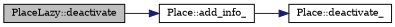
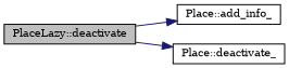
  digraph {
    fontname="DejaVu Serif"
    rankdir=LR
    node [color=black fillcolor=white fontname="DejaVu Serif" fontsize=10 shape=record style=filled]
    edge [color=midnightblue fontname="DejaVu Serif" fontsize=10 labelfontname=Helvetica labelfontsize=10 style=solid]
    n1 [fillcolor=grey75 fontcolor=black height=0.2 label="PlaceLazy::deactivate" width=0.4]
    n2 [height=0.2 label="Place::add_info_" width=0.4]
    n3 [height=0.2 label="Place::deactivate_" width=0.4]
    n1 -> n2
-   n2 -> n3
+   n1 -> n3
  }
